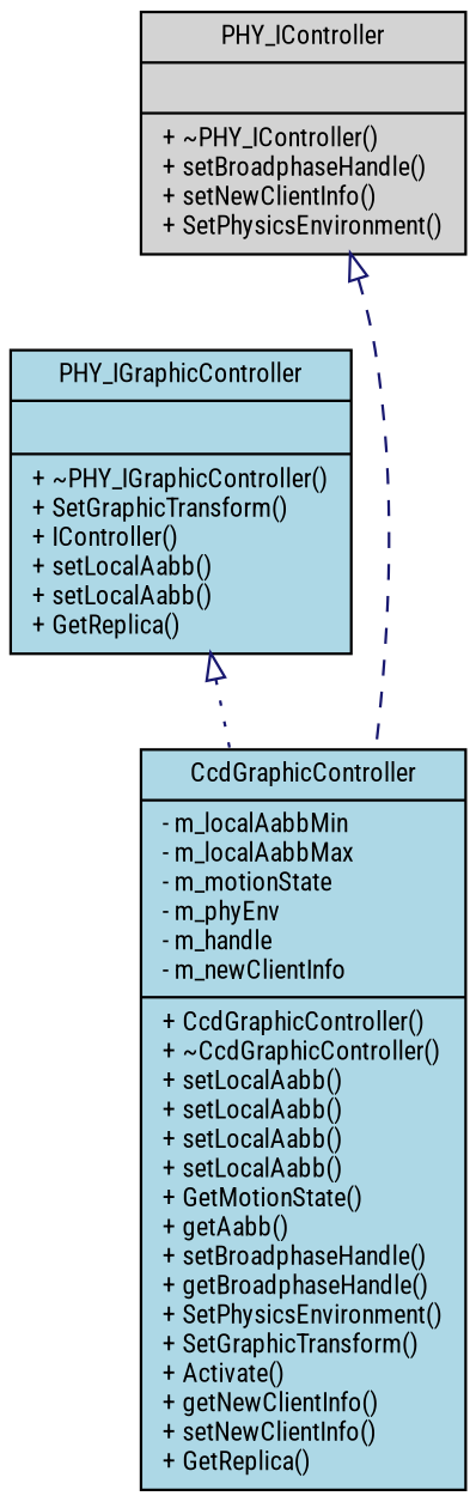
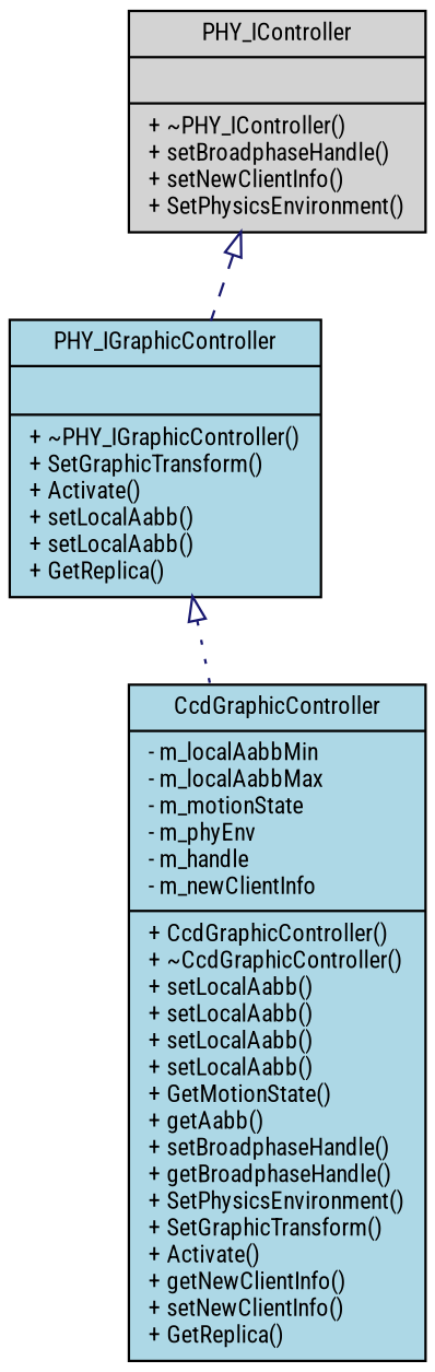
  digraph {
    fontname="Roboto Condensed"
    node [color=black fillcolor=lightblue fontname="Roboto Condensed" fontsize=10 shape=record style=filled]
    edge [arrowtail=empty color=midnightblue dir=back fontname="Roboto Condensed" fontsize=10 labelfontname=Helvetica labelfontsize=10]
-   n1 [fontcolor=black height=0.2 label="{PHY_IGraphicController\n||+ ~PHY_IGraphicController()\l+ SetGraphicTransform()\l+ IController()\l+ setLocalAabb()\l+ setLocalAabb()\l+ GetReplica()\l}" width=0.4]
+   n1 [fontcolor=black height=0.2 label="{PHY_IGraphicController\n||+ ~PHY_IGraphicController()\l+ SetGraphicTransform()\l+ Activate()\l+ setLocalAabb()\l+ setLocalAabb()\l+ GetReplica()\l}" width=0.4]
    n2 [height=0.2 label="{CcdGraphicController\n|- m_localAabbMin\l- m_localAabbMax\l- m_motionState\l- m_phyEnv\l- m_handle\l- m_newClientInfo\l|+ CcdGraphicController()\l+ ~CcdGraphicController()\l+ setLocalAabb()\l+ setLocalAabb()\l+ setLocalAabb()\l+ setLocalAabb()\l+ GetMotionState()\l+ getAabb()\l+ setBroadphaseHandle()\l+ getBroadphaseHandle()\l+ SetPhysicsEnvironment()\l+ SetGraphicTransform()\l+ Activate()\l+ getNewClientInfo()\l+ setNewClientInfo()\l+ GetReplica()\l}" width=0.4]
    n3 [fillcolor=lightgrey height=0.2 label="{PHY_IController\n||+ ~PHY_IController()\l+ setBroadphaseHandle()\l+ setNewClientInfo()\l+ SetPhysicsEnvironment()\l}" width=0.4]
    n1 -> n2 [style=dotted]
-   n3 -> n2 [style=dashed]
+   n3 -> n1 [style=dashed]
  }
